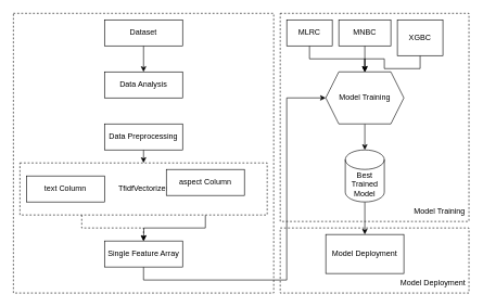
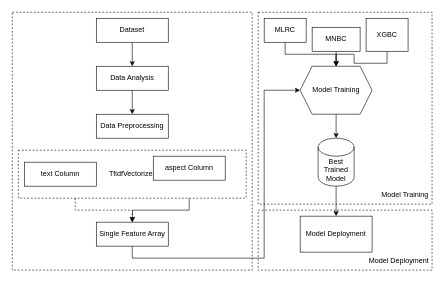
  <mxCell id="0" />
  <mxCell id="1" parent="0" />
  <mxCell id="2" value="" style="rounded=0;whiteSpace=wrap;html=1;dashed=1;" vertex="1" parent="1"><mxGeometry x="430" y="350" width="290" height="100" as="geometry" /></mxCell>
  <mxCell id="3" value="" style="rounded=0;whiteSpace=wrap;html=1;dashed=1;" vertex="1" parent="1"><mxGeometry x="430" y="20" width="290" height="320" as="geometry" /></mxCell>
  <mxCell id="4" value="" style="rounded=0;whiteSpace=wrap;html=1;dashed=1;" vertex="1" parent="1"><mxGeometry x="20" y="20" width="400" height="430" as="geometry" /></mxCell>
  <mxCell id="5" style="edgeStyle=orthogonalEdgeStyle;rounded=0;orthogonalLoop=1;jettySize=auto;html=1;exitX=0.25;exitY=1;exitDx=0;exitDy=0;entryX=0.5;entryY=0;entryDx=0;entryDy=0;dashed=1;" edge="1" parent="1" source="7" target="17"><mxGeometry relative="1" as="geometry" /></mxCell>
  <mxCell id="6" style="edgeStyle=orthogonalEdgeStyle;rounded=0;orthogonalLoop=1;jettySize=auto;html=1;exitX=0.75;exitY=1;exitDx=0;exitDy=0;" edge="1" parent="1" source="7"><mxGeometry relative="1" as="geometry"><mxPoint x="220" y="370" as="targetPoint" /></mxGeometry></mxCell>
  <mxCell id="7" value="TfidfVectorizer" style="rounded=0;whiteSpace=wrap;html=1;dashed=1;" vertex="1" parent="1"><mxGeometry x="30" y="250" width="380" height="80" as="geometry" /></mxCell>
  <mxCell id="8" style="edgeStyle=orthogonalEdgeStyle;rounded=0;orthogonalLoop=1;jettySize=auto;html=1;exitX=0.5;exitY=1;exitDx=0;exitDy=0;entryX=0.5;entryY=0;entryDx=0;entryDy=0;" edge="1" parent="1" source="9" target="11"><mxGeometry relative="1" as="geometry" /></mxCell>
  <mxCell id="9" value="Dataset" style="rounded=0;whiteSpace=wrap;html=1;" vertex="1" parent="1"><mxGeometry x="160" y="30" width="120" height="40" as="geometry" /></mxCell>
+ <mxCell id="10" style="edgeStyle=orthogonalEdgeStyle;rounded=0;orthogonalLoop=1;jettySize=auto;html=1;exitX=0.5;exitY=1;exitDx=0;exitDy=0;entryX=0.5;entryY=0;entryDx=0;entryDy=0;" edge="1" parent="1" source="11" target="13"><mxGeometry relative="1" as="geometry" /></mxCell>
  <mxCell id="11" value="Data Analysis" style="rounded=0;whiteSpace=wrap;html=1;" vertex="1" parent="1"><mxGeometry x="160" y="110" width="120" height="40" as="geometry" /></mxCell>
- <mxCell id="12" style="edgeStyle=orthogonalEdgeStyle;rounded=0;orthogonalLoop=1;jettySize=auto;html=1;exitX=0.5;exitY=1;exitDx=0;exitDy=0;entryX=0.5;entryY=0;entryDx=0;entryDy=0;" edge="1" parent="1" source="13" target="7"><mxGeometry relative="1" as="geometry" /></mxCell>
  <mxCell id="13" value="Data Preprocessing" style="rounded=0;whiteSpace=wrap;html=1;" vertex="1" parent="1"><mxGeometry x="160" y="190" width="120" height="40" as="geometry" /></mxCell>
  <mxCell id="14" value="text Column" style="rounded=0;whiteSpace=wrap;html=1;" vertex="1" parent="1"><mxGeometry x="40" y="270" width="120" height="40" as="geometry" /></mxCell>
  <mxCell id="15" value="aspect Column" style="rounded=0;whiteSpace=wrap;html=1;" vertex="1" parent="1"><mxGeometry x="255" y="260" width="120" height="40" as="geometry" /></mxCell>
  <mxCell id="16" style="edgeStyle=orthogonalEdgeStyle;rounded=0;orthogonalLoop=1;jettySize=auto;html=1;exitX=0.5;exitY=1;exitDx=0;exitDy=0;entryX=0;entryY=0.5;entryDx=0;entryDy=0;" edge="1" parent="1" source="17" target="19"><mxGeometry relative="1" as="geometry"><Array as="points"><mxPoint x="220" y="430" /><mxPoint x="440" y="430" /><mxPoint x="440" y="150" /></Array></mxGeometry></mxCell>
  <mxCell id="17" value="Single Feature Array" style="rounded=0;whiteSpace=wrap;html=1;" vertex="1" parent="1"><mxGeometry x="160" y="370" width="120" height="40" as="geometry" /></mxCell>
  <mxCell id="18" style="edgeStyle=orthogonalEdgeStyle;rounded=0;orthogonalLoop=1;jettySize=auto;html=1;exitX=0.5;exitY=1;exitDx=0;exitDy=0;entryX=0.5;entryY=0;entryDx=0;entryDy=0;entryPerimeter=0;" edge="1" parent="1" source="19" target="27"><mxGeometry relative="1" as="geometry" /></mxCell>
  <mxCell id="19" value="Model Training" style="shape=hexagon;perimeter=hexagonPerimeter2;whiteSpace=wrap;html=1;fixedSize=1;" vertex="1" parent="1"><mxGeometry x="500" y="110" width="120" height="80" as="geometry" /></mxCell>
  <mxCell id="20" style="edgeStyle=orthogonalEdgeStyle;rounded=0;orthogonalLoop=1;jettySize=auto;html=1;exitX=0.5;exitY=1;exitDx=0;exitDy=0;entryX=0.5;entryY=0;entryDx=0;entryDy=0;" edge="1" parent="1" source="21" target="19"><mxGeometry relative="1" as="geometry" /></mxCell>
- <mxCell id="21" value="MNBC" style="rounded=0;whiteSpace=wrap;html=1;" vertex="1" parent="1"><mxGeometry x="520" y="30" width="80" height="40" as="geometry" /></mxCell>
+ <mxCell id="21" value="MNBC" style="rounded=0;whiteSpace=wrap;html=1;" vertex="1" parent="1"><mxGeometry x="520" y="45" width="80" height="40" as="geometry" /></mxCell>
  <mxCell id="22" style="edgeStyle=orthogonalEdgeStyle;rounded=0;orthogonalLoop=1;jettySize=auto;html=1;exitX=0.5;exitY=1;exitDx=0;exitDy=0;entryX=0.5;entryY=0;entryDx=0;entryDy=0;" edge="1" parent="1" source="23" target="19"><mxGeometry relative="1" as="geometry"><mxPoint x="540" y="110" as="targetPoint" /></mxGeometry></mxCell>
  <mxCell id="23" value="MLRC" style="rounded=0;whiteSpace=wrap;html=1;" vertex="1" parent="1"><mxGeometry x="440" y="30" width="70" height="40" as="geometry" /></mxCell>
  <mxCell id="24" style="edgeStyle=orthogonalEdgeStyle;rounded=0;orthogonalLoop=1;jettySize=auto;html=1;exitX=0.5;exitY=1;exitDx=0;exitDy=0;entryX=0.5;entryY=0;entryDx=0;entryDy=0;" edge="1" parent="1" source="25" target="19"><mxGeometry relative="1" as="geometry"><mxPoint x="540" y="110" as="targetPoint" /></mxGeometry></mxCell>
  <mxCell id="25" value="XGBC" style="rounded=0;whiteSpace=wrap;html=1;" vertex="1" parent="1"><mxGeometry x="610" y="30" width="70" height="55" as="geometry" /></mxCell>
  <mxCell id="26" style="edgeStyle=orthogonalEdgeStyle;rounded=0;orthogonalLoop=1;jettySize=auto;html=1;exitX=0.5;exitY=1;exitDx=0;exitDy=0;exitPerimeter=0;entryX=0.5;entryY=0;entryDx=0;entryDy=0;" edge="1" parent="1" source="27" target="28"><mxGeometry relative="1" as="geometry" /></mxCell>
  <mxCell id="27" value="Best Trained Model" style="shape=cylinder3;whiteSpace=wrap;html=1;boundedLbl=1;backgroundOutline=1;size=15;" vertex="1" parent="1"><mxGeometry x="530" y="230" width="60" height="80" as="geometry" /></mxCell>
  <mxCell id="28" value="Model Deployment" style="rounded=0;whiteSpace=wrap;html=1;" vertex="1" parent="1"><mxGeometry x="500" y="360" width="120" height="60" as="geometry" /></mxCell>
  <mxCell id="29" value="Model Training" style="text;html=1;strokeColor=none;fillColor=none;align=center;verticalAlign=middle;whiteSpace=wrap;rounded=0;dashed=1;" vertex="1" parent="1"><mxGeometry x="630" y="310" width="90" height="30" as="geometry" /></mxCell>
  <mxCell id="30" value="Model Deployment" style="text;html=1;strokeColor=none;fillColor=none;align=center;verticalAlign=middle;whiteSpace=wrap;rounded=0;dashed=1;" vertex="1" parent="1"><mxGeometry x="610" y="420" width="110" height="30" as="geometry" /></mxCell>
